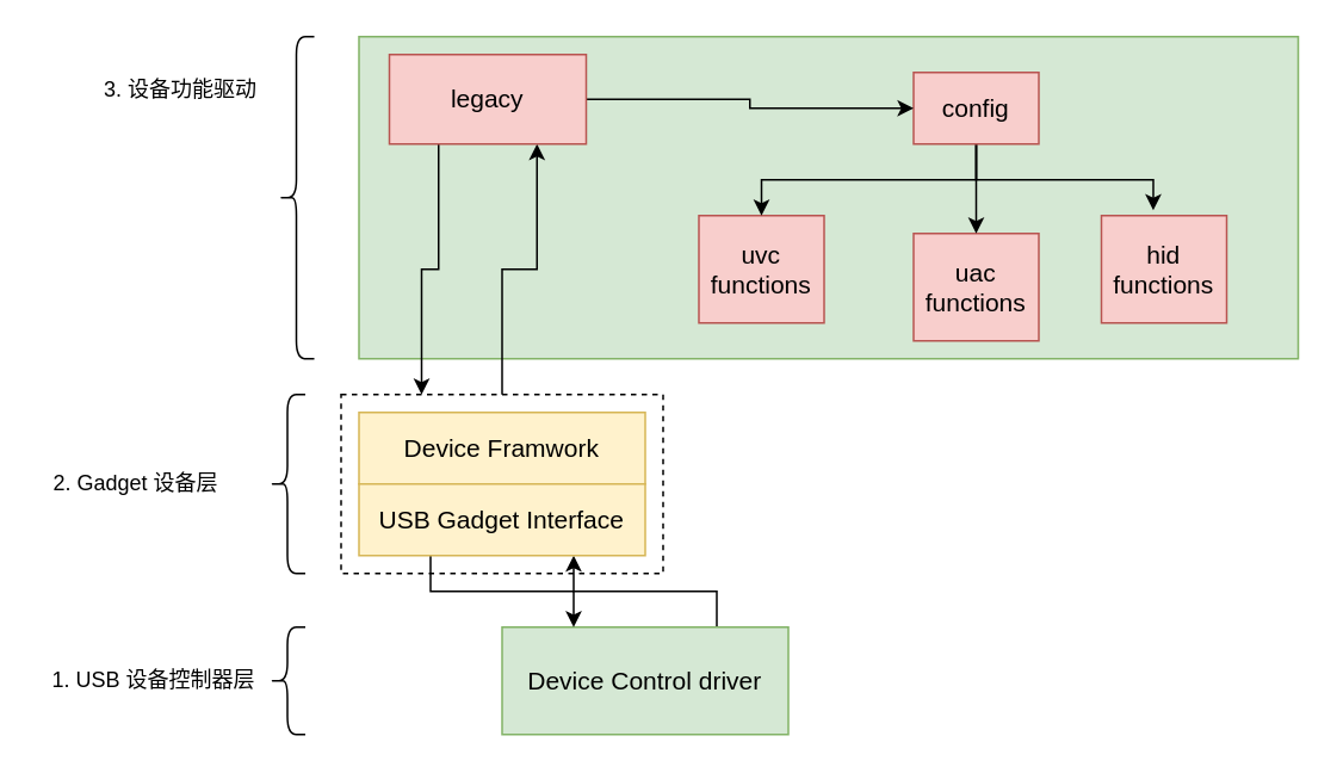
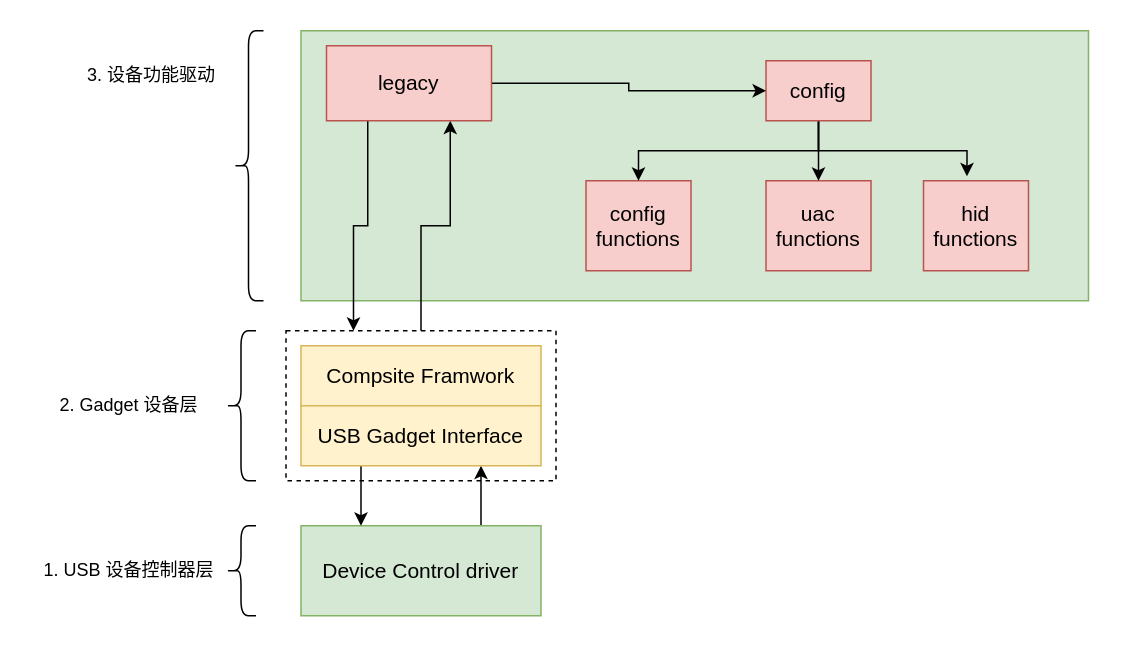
  <mxCell id="0" />
  <mxCell id="1" parent="0" />
  <mxCell id="2" value="" style="rounded=0;whiteSpace=wrap;html=1;fillColor=#d5e8d4;strokeColor=#82b366;" vertex="1" parent="1"><mxGeometry x="200" y="20" width="525" height="180" as="geometry" /></mxCell>
  <mxCell id="3" style="edgeStyle=orthogonalEdgeStyle;rounded=0;orthogonalLoop=1;jettySize=auto;html=1;exitX=0.5;exitY=0;exitDx=0;exitDy=0;entryX=0.75;entryY=1;entryDx=0;entryDy=0;" edge="1" parent="1" source="4" target="24"><mxGeometry relative="1" as="geometry" /></mxCell>
  <mxCell id="4" value="" style="rounded=0;whiteSpace=wrap;html=1;fillColor=none;dashed=1;" vertex="1" parent="1"><mxGeometry x="190" y="220" width="180" height="100" as="geometry" /></mxCell>
- <mxCell id="5" value="&lt;font style=&quot;font-size: 14px&quot;&gt;Device Framwork&lt;br&gt;&lt;/font&gt;" style="rounded=0;whiteSpace=wrap;html=1;fillColor=#fff2cc;strokeColor=#d6b656;" vertex="1" parent="1"><mxGeometry x="200" y="230" width="160" height="40" as="geometry" /></mxCell>
+ <mxCell id="5" value="&lt;font style=&quot;font-size: 14px&quot;&gt;Compsite Framwork&lt;br&gt;&lt;/font&gt;" style="rounded=0;whiteSpace=wrap;html=1;fillColor=#fff2cc;strokeColor=#d6b656;" vertex="1" parent="1"><mxGeometry x="200" y="230" width="160" height="40" as="geometry" /></mxCell>
  <mxCell id="6" style="edgeStyle=orthogonalEdgeStyle;rounded=0;orthogonalLoop=1;jettySize=auto;html=1;exitX=0.75;exitY=0;exitDx=0;exitDy=0;entryX=0.75;entryY=1;entryDx=0;entryDy=0;" edge="1" parent="1" source="7" target="9"><mxGeometry relative="1" as="geometry" /></mxCell>
- <mxCell id="7" value="&lt;font style=&quot;font-size: 14px&quot;&gt;Device Control driver&lt;br&gt;&lt;/font&gt;" style="rounded=0;whiteSpace=wrap;html=1;fillColor=#d5e8d4;strokeColor=#82b366;" vertex="1" parent="1"><mxGeometry x="280" y="350" width="160" height="60" as="geometry" /></mxCell>
+ <mxCell id="7" value="&lt;font style=&quot;font-size: 14px&quot;&gt;Device Control driver&lt;br&gt;&lt;/font&gt;" style="rounded=0;whiteSpace=wrap;html=1;fillColor=#d5e8d4;strokeColor=#82b366;" vertex="1" parent="1"><mxGeometry x="200" y="350" width="160" height="60" as="geometry" /></mxCell>
  <mxCell id="8" style="edgeStyle=orthogonalEdgeStyle;rounded=0;orthogonalLoop=1;jettySize=auto;html=1;exitX=0.25;exitY=1;exitDx=0;exitDy=0;entryX=0.25;entryY=0;entryDx=0;entryDy=0;" edge="1" parent="1" source="9" target="7"><mxGeometry relative="1" as="geometry" /></mxCell>
  <mxCell id="9" value="&lt;font style=&quot;font-size: 14px&quot;&gt;USB Gadget Interface&lt;br&gt;&lt;/font&gt;" style="rounded=0;whiteSpace=wrap;html=1;fillColor=#fff2cc;strokeColor=#d6b656;" vertex="1" parent="1"><mxGeometry x="200" y="270" width="160" height="40" as="geometry" /></mxCell>
  <mxCell id="10" value="" style="shape=curlyBracket;whiteSpace=wrap;html=1;rounded=1;fillColor=none;" vertex="1" parent="1"><mxGeometry x="150" y="220" width="20" height="100" as="geometry" /></mxCell>
  <mxCell id="11" value="" style="shape=curlyBracket;whiteSpace=wrap;html=1;rounded=1;fillColor=none;" vertex="1" parent="1"><mxGeometry x="150" y="350" width="20" height="60" as="geometry" /></mxCell>
  <mxCell id="12" value="" style="shape=curlyBracket;whiteSpace=wrap;html=1;rounded=1;fillColor=none;" vertex="1" parent="1"><mxGeometry x="155" y="20" width="20" height="180" as="geometry" /></mxCell>
- <mxCell id="13" value="2. Gadget 设备层" style="text;html=1;align=center;verticalAlign=middle;resizable=0;points=[];autosize=1;strokeColor=none;" vertex="1" parent="1"><mxGeometry x="20" y="260" width="110" height="20" as="geometry" /></mxCell>
+ <mxCell id="13" value="2. Gadget 设备层" style="text;html=1;align=center;verticalAlign=middle;resizable=0;points=[];autosize=1;strokeColor=none;" vertex="1" parent="1"><mxGeometry x="30" y="260" width="110" height="20" as="geometry" /></mxCell>
  <mxCell id="14" value="3. 设备功能驱动" style="text;html=1;align=center;verticalAlign=middle;resizable=0;points=[];autosize=1;strokeColor=none;" vertex="1" parent="1"><mxGeometry x="50" y="40" width="100" height="20" as="geometry" /></mxCell>
  <mxCell id="15" value="&lt;font style=&quot;font-size: 14px&quot;&gt;hid&lt;br&gt;functions&lt;br&gt;&lt;/font&gt;" style="rounded=0;whiteSpace=wrap;html=1;fillColor=#f8cecc;strokeColor=#b85450;" vertex="1" parent="1"><mxGeometry x="615" y="120" width="70" height="60" as="geometry" /></mxCell>
- <mxCell id="16" value="&lt;font style=&quot;font-size: 14px&quot;&gt;uac&lt;br&gt;functions&lt;br&gt;&lt;/font&gt;" style="rounded=0;whiteSpace=wrap;html=1;fillColor=#f8cecc;strokeColor=#b85450;" vertex="1" parent="1"><mxGeometry x="510" y="130" width="70" height="60" as="geometry" /></mxCell>
- <mxCell id="17" value="&lt;font style=&quot;font-size: 14px&quot;&gt;uvc&lt;br&gt;functions&lt;br&gt;&lt;/font&gt;" style="rounded=0;whiteSpace=wrap;html=1;fillColor=#f8cecc;strokeColor=#b85450;" vertex="1" parent="1"><mxGeometry x="390" y="120" width="70" height="60" as="geometry" /></mxCell>
+ <mxCell id="16" value="&lt;font style=&quot;font-size: 14px&quot;&gt;uac&lt;br&gt;functions&lt;br&gt;&lt;/font&gt;" style="rounded=0;whiteSpace=wrap;html=1;fillColor=#f8cecc;strokeColor=#b85450;" vertex="1" parent="1"><mxGeometry x="510" y="120" width="70" height="60" as="geometry" /></mxCell>
+ <mxCell id="17" value="&lt;font style=&quot;font-size: 14px&quot;&gt;config&lt;br&gt;functions&lt;br&gt;&lt;/font&gt;" style="rounded=0;whiteSpace=wrap;html=1;fillColor=#f8cecc;strokeColor=#b85450;" vertex="1" parent="1"><mxGeometry x="390" y="120" width="70" height="60" as="geometry" /></mxCell>
  <mxCell id="18" style="edgeStyle=orthogonalEdgeStyle;rounded=0;orthogonalLoop=1;jettySize=auto;html=1;exitX=0.5;exitY=1;exitDx=0;exitDy=0;entryX=0.5;entryY=0;entryDx=0;entryDy=0;" edge="1" parent="1" source="21" target="17"><mxGeometry relative="1" as="geometry" /></mxCell>
  <mxCell id="19" style="edgeStyle=orthogonalEdgeStyle;rounded=0;orthogonalLoop=1;jettySize=auto;html=1;exitX=0.5;exitY=1;exitDx=0;exitDy=0;entryX=0.5;entryY=0;entryDx=0;entryDy=0;" edge="1" parent="1" source="21" target="16"><mxGeometry relative="1" as="geometry" /></mxCell>
  <mxCell id="20" style="edgeStyle=orthogonalEdgeStyle;rounded=0;orthogonalLoop=1;jettySize=auto;html=1;exitX=0.5;exitY=1;exitDx=0;exitDy=0;entryX=0.414;entryY=-0.05;entryDx=0;entryDy=0;entryPerimeter=0;" edge="1" parent="1" source="21" target="15"><mxGeometry relative="1" as="geometry" /></mxCell>
  <mxCell id="21" value="&lt;font style=&quot;font-size: 14px&quot;&gt;config&lt;br&gt;&lt;/font&gt;" style="rounded=0;whiteSpace=wrap;html=1;fillColor=#f8cecc;strokeColor=#b85450;" vertex="1" parent="1"><mxGeometry x="510" y="40" width="70" height="40" as="geometry" /></mxCell>
  <mxCell id="22" style="edgeStyle=orthogonalEdgeStyle;rounded=0;orthogonalLoop=1;jettySize=auto;html=1;exitX=1;exitY=0.5;exitDx=0;exitDy=0;entryX=0;entryY=0.5;entryDx=0;entryDy=0;" edge="1" parent="1" source="24" target="21"><mxGeometry relative="1" as="geometry" /></mxCell>
  <mxCell id="23" style="edgeStyle=orthogonalEdgeStyle;rounded=0;orthogonalLoop=1;jettySize=auto;html=1;exitX=0.25;exitY=1;exitDx=0;exitDy=0;entryX=0.25;entryY=0;entryDx=0;entryDy=0;" edge="1" parent="1" source="24" target="4"><mxGeometry relative="1" as="geometry" /></mxCell>
  <mxCell id="24" value="&lt;font style=&quot;font-size: 14px&quot;&gt;legacy&lt;br&gt;&lt;/font&gt;" style="rounded=0;whiteSpace=wrap;html=1;fillColor=#f8cecc;strokeColor=#b85450;" vertex="1" parent="1"><mxGeometry x="217" y="30" width="110" height="50" as="geometry" /></mxCell>
  <mxCell id="25" value="1. USB 设备控制器层" style="text;html=1;align=center;verticalAlign=middle;resizable=0;points=[];autosize=1;strokeColor=none;" vertex="1" parent="1"><mxGeometry x="20" y="370" width="130" height="20" as="geometry" /></mxCell>
